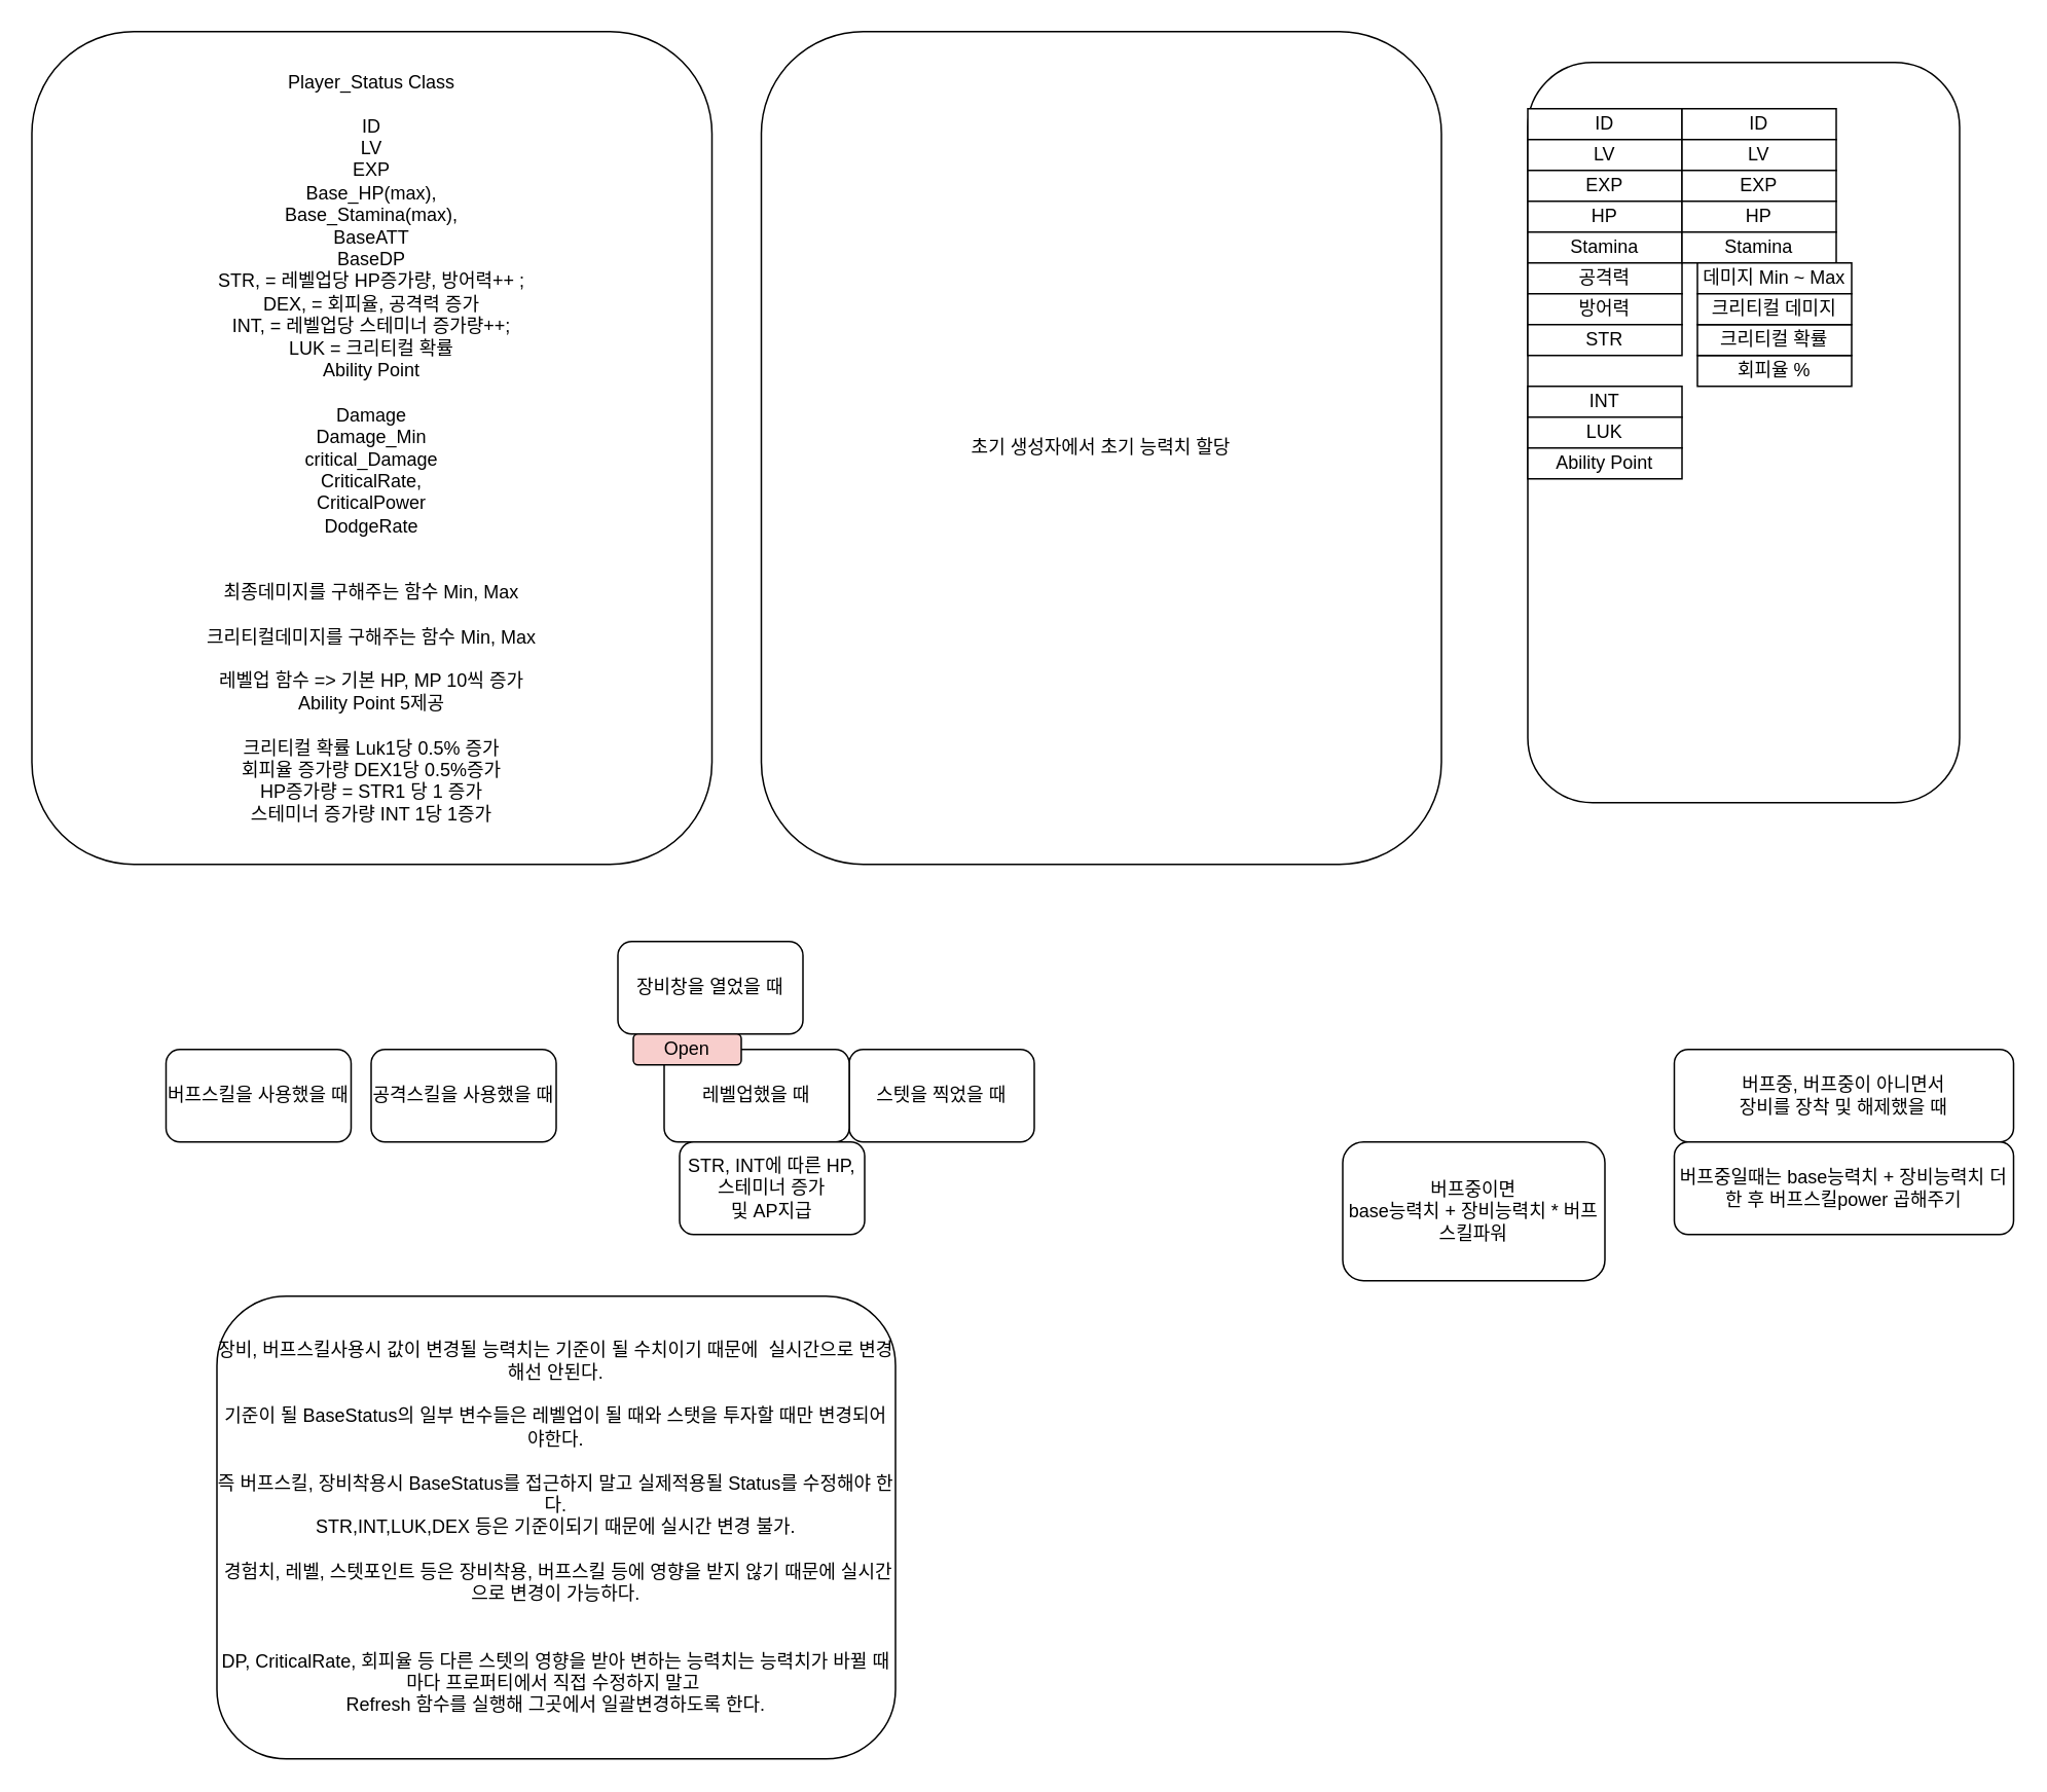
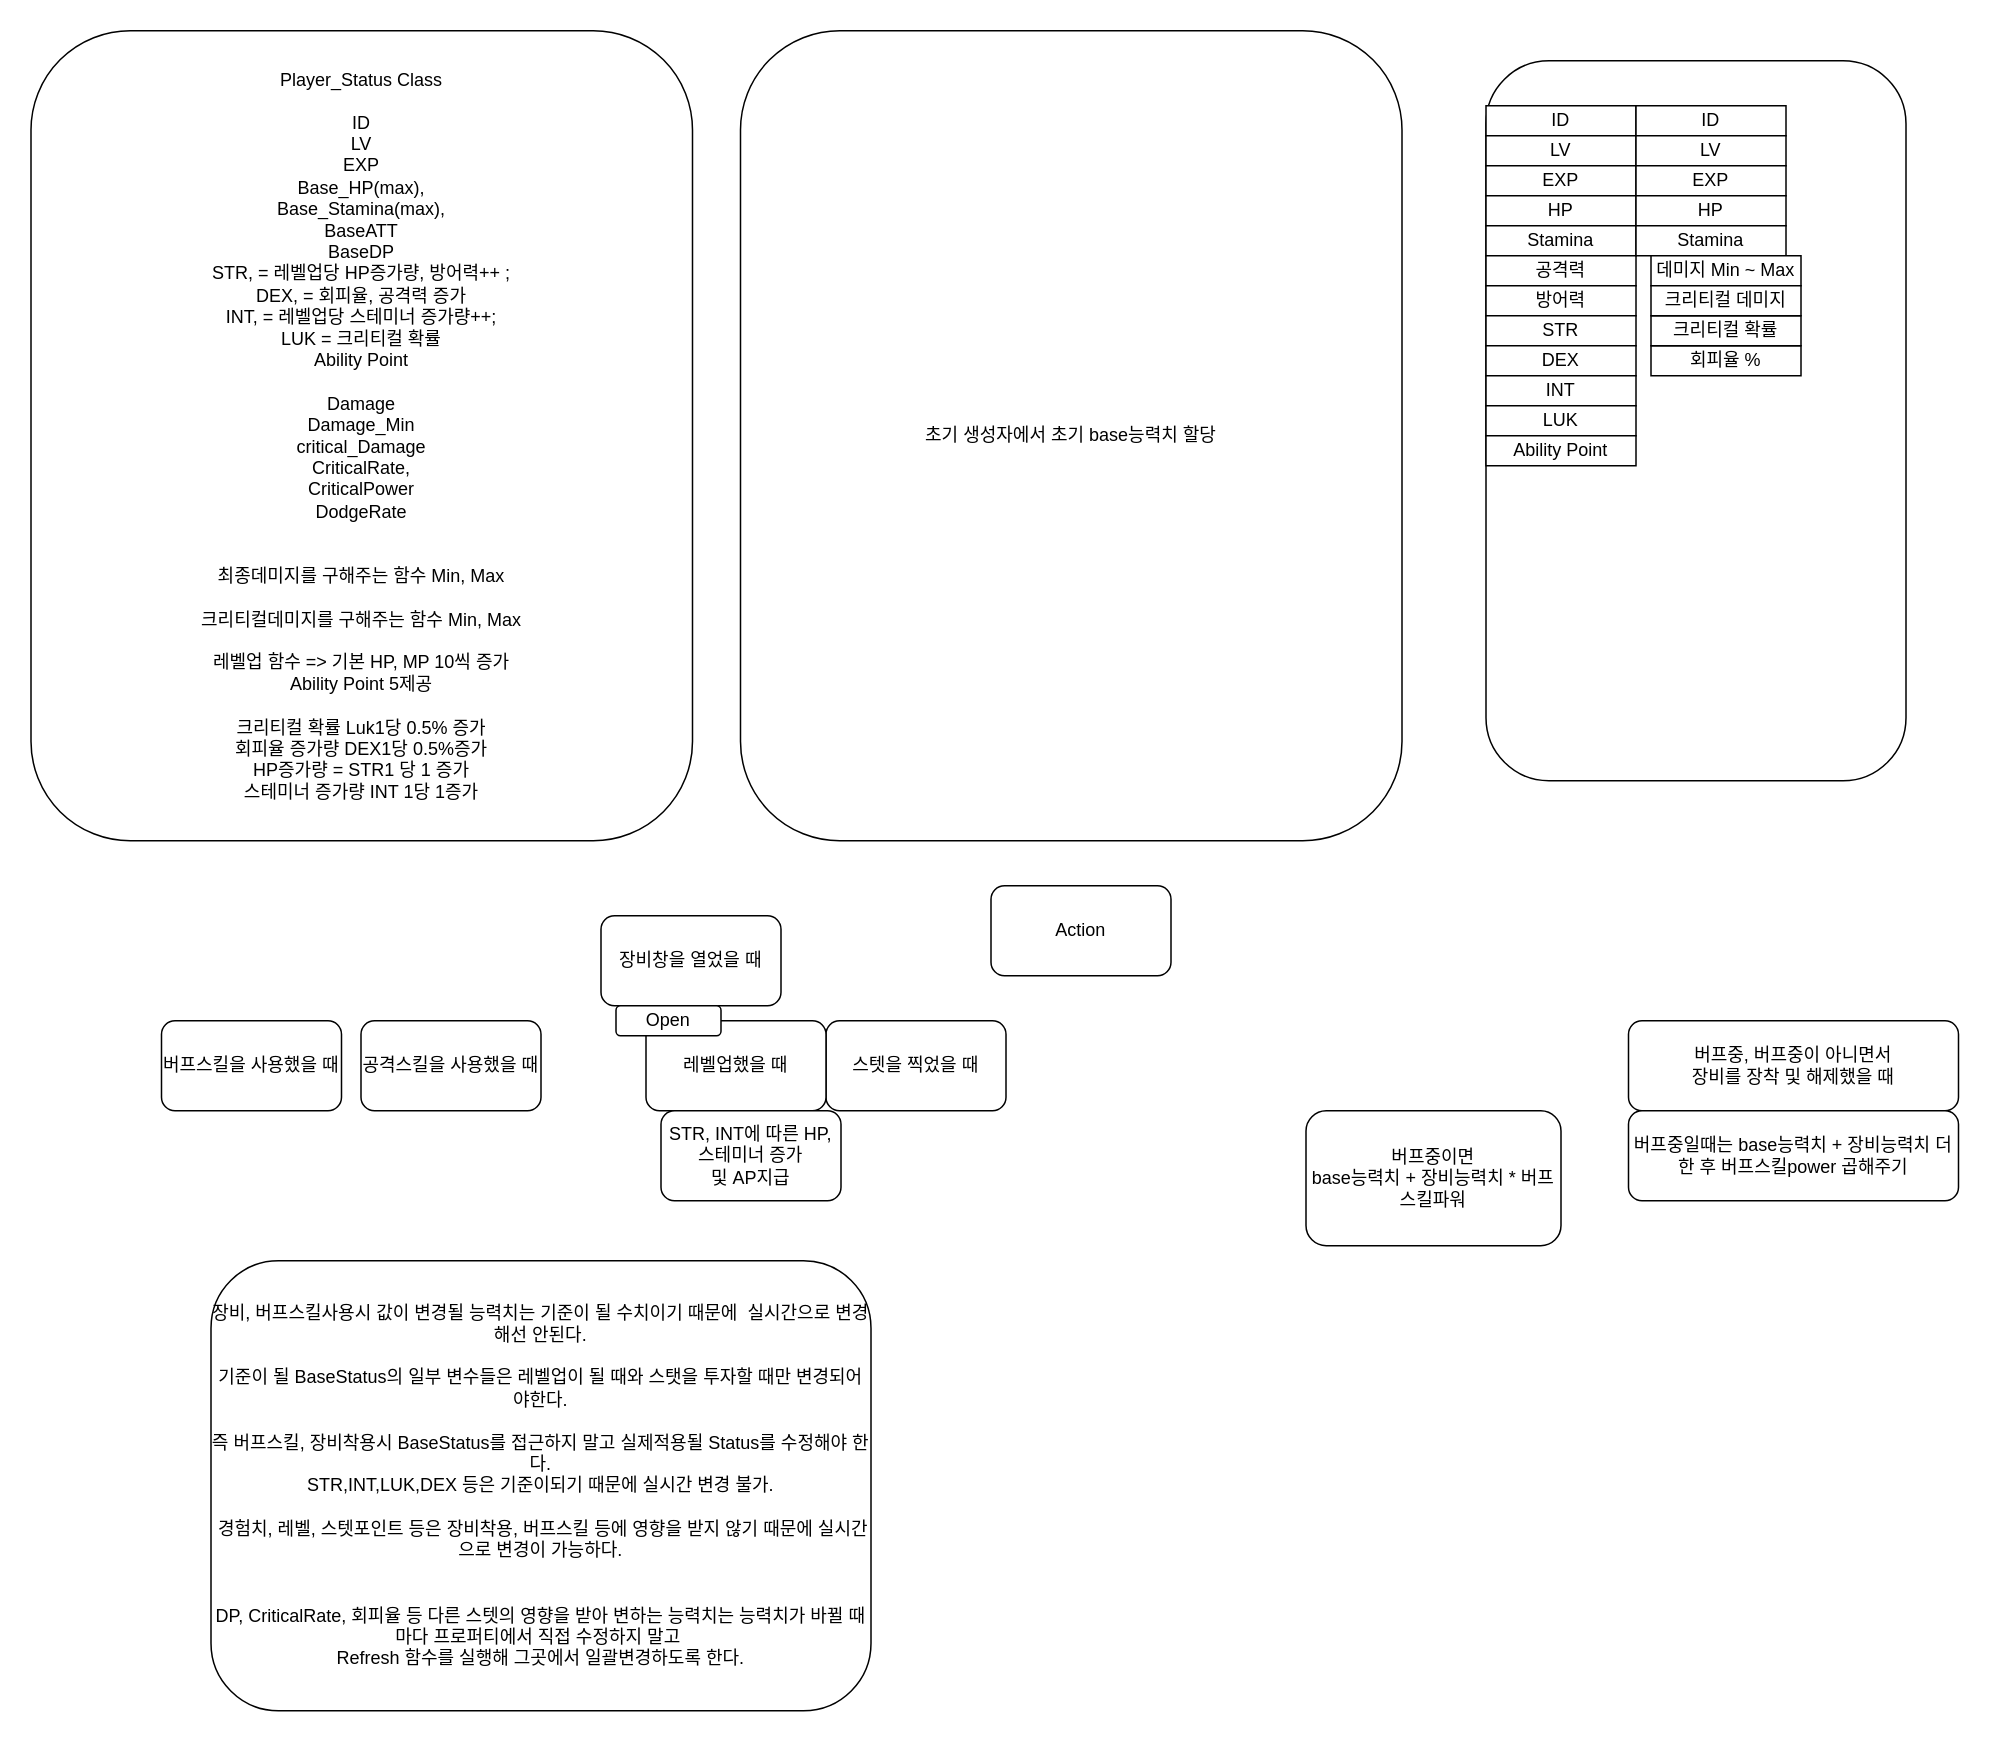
  <mxCell id="0" />
  <mxCell id="1" parent="0" />
  <mxCell id="2" value="Player_Status Class&lt;br&gt;&lt;br&gt;ID&lt;br&gt;LV&lt;br&gt;EXP&lt;br&gt;Base_HP(max),&lt;br&gt;Base_Stamina(max),&lt;br&gt;BaseATT&lt;br&gt;BaseDP&lt;br&gt;STR, = 레벨업당 HP증가량, 방어력++ ;&lt;br&gt;DEX, = 회피율, 공격력 증가&lt;br&gt;INT, = 레벨업당 스테미너 증가량++;&lt;br&gt;LUK = 크리티컬 확률&lt;br&gt;Ability Point&lt;br&gt;&lt;br&gt;Damage&lt;br&gt;Damage_Min&lt;br&gt;critical_Damage&lt;br&gt;CriticalRate,&lt;br&gt;CriticalPower&lt;br&gt;DodgeRate&lt;br&gt;&lt;br&gt;&lt;br&gt;최종데미지를 구해주는 함수 Min, Max&lt;br&gt;&lt;br&gt;크리티컬데미지를 구해주는 함수 Min, Max&lt;br&gt;&lt;br&gt;레벨업 함수 =&amp;gt; 기본 HP, MP 10씩 증가&lt;br&gt;Ability Point 5제공&lt;br&gt;&lt;br&gt;크리티컬 확률 Luk1당 0.5% 증가&lt;br&gt;회피율 증가량 DEX1당 0.5%증가&lt;br&gt;HP증가량 = STR1 당 1 증가&lt;br&gt;스테미너 증가량 INT 1당 1증가" style="rounded=1;whiteSpace=wrap;html=1;" parent="1" vertex="1"><mxGeometry x="20" y="20" width="441" height="540" as="geometry" /></mxCell>
  <mxCell id="3" value="" style="rounded=1;whiteSpace=wrap;html=1;" parent="1" vertex="1"><mxGeometry x="990" y="40" width="280" height="480" as="geometry" /></mxCell>
  <mxCell id="4" value="ID" style="rounded=0;whiteSpace=wrap;html=1;" parent="1" vertex="1"><mxGeometry x="990" y="70" width="100" height="20" as="geometry" /></mxCell>
  <mxCell id="5" value="LV" style="rounded=0;whiteSpace=wrap;html=1;" parent="1" vertex="1"><mxGeometry x="990" y="90" width="100" height="20" as="geometry" /></mxCell>
  <mxCell id="6" value="EXP" style="rounded=0;whiteSpace=wrap;html=1;" parent="1" vertex="1"><mxGeometry x="990" y="110" width="100" height="20" as="geometry" /></mxCell>
  <mxCell id="7" value="HP" style="rounded=0;whiteSpace=wrap;html=1;" parent="1" vertex="1"><mxGeometry x="990" y="130" width="100" height="20" as="geometry" /></mxCell>
  <mxCell id="8" value="Stamina" style="rounded=0;whiteSpace=wrap;html=1;" parent="1" vertex="1"><mxGeometry x="990" y="150" width="100" height="20" as="geometry" /></mxCell>
  <mxCell id="9" value="공격력" style="rounded=0;whiteSpace=wrap;html=1;" parent="1" vertex="1"><mxGeometry x="990" y="170" width="100" height="20" as="geometry" /></mxCell>
  <mxCell id="10" value="방어력" style="rounded=0;whiteSpace=wrap;html=1;" parent="1" vertex="1"><mxGeometry x="990" y="190" width="100" height="20" as="geometry" /></mxCell>
  <mxCell id="11" value="STR" style="rounded=0;whiteSpace=wrap;html=1;" parent="1" vertex="1"><mxGeometry x="990" y="210" width="100" height="20" as="geometry" /></mxCell>
+ <mxCell id="12" value="DEX" style="rounded=0;whiteSpace=wrap;html=1;" parent="1" vertex="1"><mxGeometry x="990" y="230" width="100" height="20" as="geometry" /></mxCell>
  <mxCell id="13" value="INT" style="rounded=0;whiteSpace=wrap;html=1;" parent="1" vertex="1"><mxGeometry x="990" y="250" width="100" height="20" as="geometry" /></mxCell>
  <mxCell id="14" value="LUK" style="rounded=0;whiteSpace=wrap;html=1;" parent="1" vertex="1"><mxGeometry x="990" y="270" width="100" height="20" as="geometry" /></mxCell>
  <mxCell id="15" value="Ability Point" style="rounded=0;whiteSpace=wrap;html=1;" parent="1" vertex="1"><mxGeometry x="990" y="290" width="100" height="20" as="geometry" /></mxCell>
  <mxCell id="16" value="ID" style="rounded=0;whiteSpace=wrap;html=1;" parent="1" vertex="1"><mxGeometry x="1090" y="70" width="100" height="20" as="geometry" /></mxCell>
  <mxCell id="17" value="LV" style="rounded=0;whiteSpace=wrap;html=1;" parent="1" vertex="1"><mxGeometry x="1090" y="90" width="100" height="20" as="geometry" /></mxCell>
  <mxCell id="18" value="EXP" style="rounded=0;whiteSpace=wrap;html=1;" parent="1" vertex="1"><mxGeometry x="1090" y="110" width="100" height="20" as="geometry" /></mxCell>
  <mxCell id="19" value="HP" style="rounded=0;whiteSpace=wrap;html=1;" parent="1" vertex="1"><mxGeometry x="1090" y="130" width="100" height="20" as="geometry" /></mxCell>
  <mxCell id="20" value="Stamina" style="rounded=0;whiteSpace=wrap;html=1;" parent="1" vertex="1"><mxGeometry x="1090" y="150" width="100" height="20" as="geometry" /></mxCell>
  <mxCell id="21" value="데미지 Min ~ Max" style="rounded=0;whiteSpace=wrap;html=1;" parent="1" vertex="1"><mxGeometry x="1100" y="170" width="100" height="20" as="geometry" /></mxCell>
  <mxCell id="22" value="회피율 %" style="rounded=0;whiteSpace=wrap;html=1;" parent="1" vertex="1"><mxGeometry x="1100" y="230" width="100" height="20" as="geometry" /></mxCell>
  <mxCell id="23" value="크리티컬 확률" style="rounded=0;whiteSpace=wrap;html=1;" parent="1" vertex="1"><mxGeometry x="1100" y="210" width="100" height="20" as="geometry" /></mxCell>
  <mxCell id="24" value="크리티컬 데미지" style="rounded=0;whiteSpace=wrap;html=1;" parent="1" vertex="1"><mxGeometry x="1100" y="190" width="100" height="20" as="geometry" /></mxCell>
- <mxCell id="25" value="초기 생성자에서 초기 능력치 할당" style="rounded=1;whiteSpace=wrap;html=1;" parent="1" vertex="1"><mxGeometry x="493" y="20" width="441" height="540" as="geometry" /></mxCell>
+ <mxCell id="25" value="초기 생성자에서 초기 base능력치 할당" style="rounded=1;whiteSpace=wrap;html=1;" parent="1" vertex="1"><mxGeometry x="493" y="20" width="441" height="540" as="geometry" /></mxCell>
+ <mxCell id="26" value="Action" style="rounded=1;whiteSpace=wrap;html=1;" parent="1" vertex="1"><mxGeometry x="660" y="590" width="120" height="60" as="geometry" /></mxCell>
  <mxCell id="27" value="장비창을 열었을 때" style="rounded=1;whiteSpace=wrap;html=1;" parent="1" vertex="1"><mxGeometry x="400" y="610" width="120" height="60" as="geometry" /></mxCell>
  <mxCell id="28" value="스텟을 찍었을 때" style="rounded=1;whiteSpace=wrap;html=1;" parent="1" vertex="1"><mxGeometry x="550" y="680" width="120" height="60" as="geometry" /></mxCell>
  <mxCell id="29" value="버프중, 버프중이 아니면서&lt;br&gt;장비를 장착 및 해제했을 때" style="rounded=1;whiteSpace=wrap;html=1;" parent="1" vertex="1"><mxGeometry x="1085" y="680" width="220" height="60" as="geometry" /></mxCell>
  <mxCell id="30" value="레벨업했을 때" style="rounded=1;whiteSpace=wrap;html=1;" parent="1" vertex="1"><mxGeometry x="430" y="680" width="120" height="60" as="geometry" /></mxCell>
  <mxCell id="31" value="공격스킬을 사용했을 때" style="rounded=1;whiteSpace=wrap;html=1;" parent="1" vertex="1"><mxGeometry x="240" y="680" width="120" height="60" as="geometry" /></mxCell>
  <mxCell id="32" value="버프스킬을 사용했을 때" style="rounded=1;whiteSpace=wrap;html=1;" parent="1" vertex="1"><mxGeometry x="107" y="680" width="120" height="60" as="geometry" /></mxCell>
  <mxCell id="33" value="버프중일때는 base능력치 + 장비능력치 더한 후 버프스킬power 곱해주기" style="rounded=1;whiteSpace=wrap;html=1;" parent="1" vertex="1"><mxGeometry x="1085" y="740" width="220" height="60" as="geometry" /></mxCell>
  <mxCell id="34" value="버프중이면&lt;br&gt;base능력치 + 장비능력치 * 버프스킬파워" style="rounded=1;whiteSpace=wrap;html=1;" parent="1" vertex="1"><mxGeometry x="870" y="740" width="170" height="90" as="geometry" /></mxCell>
- <mxCell id="35" value="Open" style="rounded=1;whiteSpace=wrap;html=1;fillColor=#f8cecc;" parent="1" vertex="1"><mxGeometry x="410" y="670" width="70" height="20" as="geometry" /></mxCell>
+ <mxCell id="35" value="Open" style="rounded=1;whiteSpace=wrap;html=1;" parent="1" vertex="1"><mxGeometry x="410" y="670" width="70" height="20" as="geometry" /></mxCell>
  <mxCell id="36" value="STR, INT에 따른 HP, 스테미너 증가&lt;br&gt;및 AP지급" style="rounded=1;whiteSpace=wrap;html=1;" parent="1" vertex="1"><mxGeometry x="440" y="740" width="120" height="60" as="geometry" /></mxCell>
  <mxCell id="37" value="장비, 버프스킬사용시 값이 변경될 능력치는 기준이 될 수치이기 때문에&amp;nbsp; 실시간으로 변경해선 안된다.&lt;br&gt;&lt;br&gt;기준이 될 BaseStatus의 일부 변수들은 레벨업이 될 때와 스탯을 투자할 때만 변경되어야한다.&lt;br&gt;&lt;br&gt;즉 버프스킬, 장비착용시 BaseStatus를 접근하지 말고 실제적용될 Status를 수정해야 한다.&lt;br&gt;STR,INT,LUK,DEX 등은 기준이되기 때문에 실시간 변경 불가.&lt;br&gt;&lt;br&gt;&amp;nbsp;경험치, 레벨, 스텟포인트 등은 장비착용, 버프스킬 등에 영향을 받지 않기 때문에 실시간으로 변경이 가능하다.&lt;br&gt;&lt;br&gt;&lt;br&gt;DP, CriticalRate, 회피율 등 다른 스텟의 영향을 받아 변하는 능력치는 능력치가 바뀔 때마다 프로퍼티에서 직접 수정하지 말고&amp;nbsp;&lt;br&gt;Refresh 함수를 실행해 그곳에서 일괄변경하도록 한다." style="rounded=1;whiteSpace=wrap;html=1;" parent="1" vertex="1"><mxGeometry x="140" y="840" width="440" height="300" as="geometry" /></mxCell>
